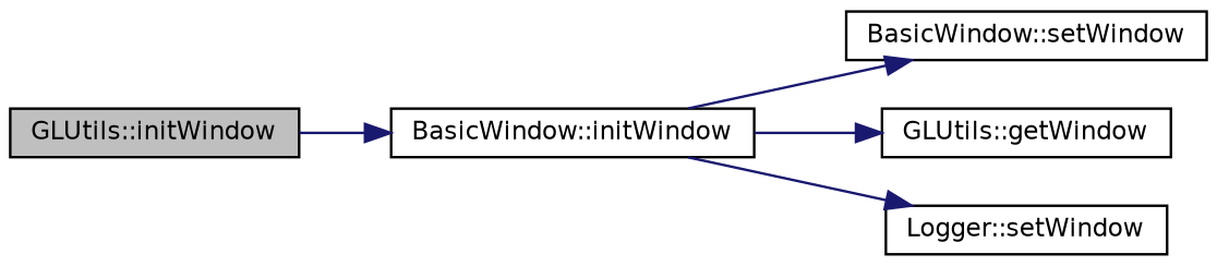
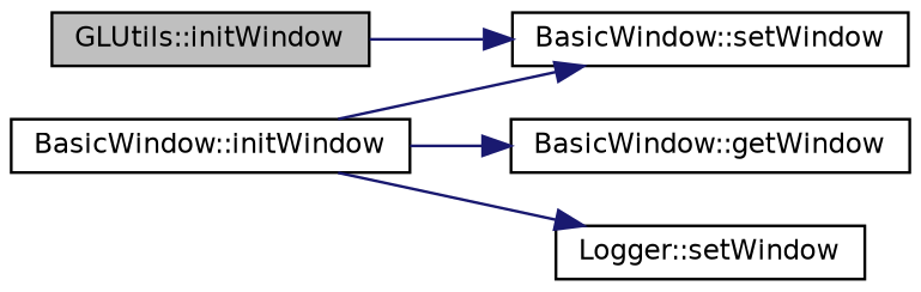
  digraph {
    rankdir=LR
    node [color=black fillcolor=white fontname=Helvetica fontsize=10 shape=record style=filled]
    edge [color=midnightblue fontname=Helvetica fontsize=10 labelfontname=Helvetica labelfontsize=10 style=solid]
    n1 [fillcolor=grey75 fontcolor=black height=0.2 label="GLUtils::initWindow" width=0.4]
    n2 [height=0.2 label="BasicWindow::initWindow" width=0.4]
    n3 [height=0.2 label="BasicWindow::setWindow" width=0.4]
-   n4 [height=0.2 label="GLUtils::getWindow" width=0.4]
+   n4 [height=0.2 label="BasicWindow::getWindow" width=0.4]
    n5 [height=0.2 label="Logger::setWindow" width=0.4]
-   n1 -> n2
+   n1 -> n3
    n2 -> n3
    n2 -> n4
    n2 -> n5
  }
